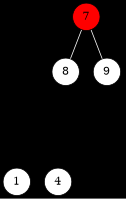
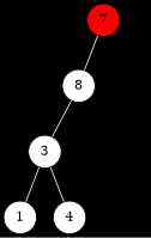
  graph {
    bgcolor=black
    node [fillcolor=white shape=circle style=filled]
    edge [color=white]
    7 [fillcolor=red]
    n2 [label=8]
-   9
+   3
    NULL [style=invis fillcolor="" shape=""]
    1
    4
    7 -- n2
-   7 -- 9
+   n2 -- 3
    n2 -- NULL [style=invis color=""]
+   3 -- 1
+   3 -- 4
  }
